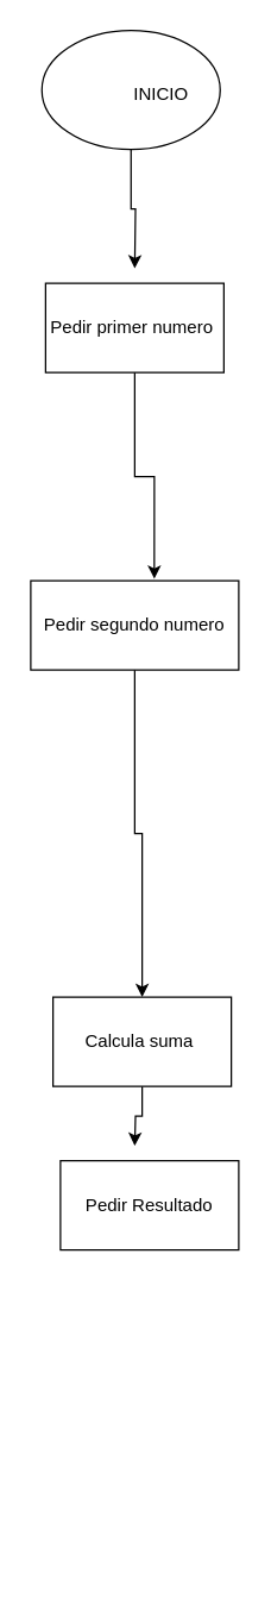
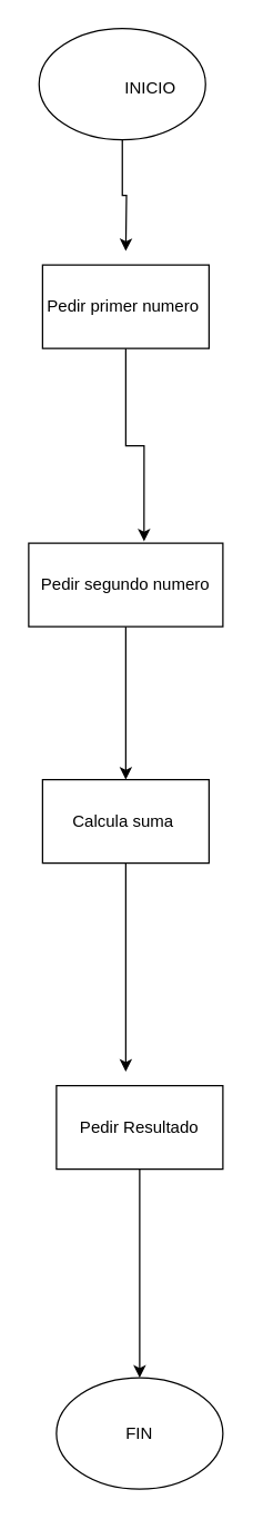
  <mxCell id="0" />
  <mxCell id="1" parent="0" />
  <mxCell id="2" style="edgeStyle=orthogonalEdgeStyle;rounded=0;orthogonalLoop=1;jettySize=auto;html=1;exitX=0.5;exitY=1;exitDx=0;exitDy=0;entryX=0.5;entryY=0;entryDx=0;entryDy=0;" edge="1" parent="1" source="3"><mxGeometry relative="1" as="geometry"><mxPoint x="90" y="180" as="targetPoint" /></mxGeometry></mxCell>
  <mxCell id="3" value="" style="ellipse;whiteSpace=wrap;html=1;" vertex="1" parent="1"><mxGeometry x="27.5" y="20" width="120" height="80" as="geometry" /></mxCell>
  <mxCell id="4" value="INICIO&lt;div&gt;&lt;br&gt;&lt;/div&gt;" style="text;html=1;align=center;verticalAlign=middle;whiteSpace=wrap;rounded=0;" vertex="1" parent="1"><mxGeometry x="77.5" y="55" width="60" height="30" as="geometry" /></mxCell>
  <mxCell id="5" value="Pedir primer numero&amp;nbsp;" style="rounded=0;whiteSpace=wrap;html=1;" vertex="1" parent="1"><mxGeometry x="30" y="190" width="120" height="60" as="geometry" /></mxCell>
  <mxCell id="6" style="edgeStyle=orthogonalEdgeStyle;rounded=0;orthogonalLoop=1;jettySize=auto;html=1;exitX=0.5;exitY=1;exitDx=0;exitDy=0;" edge="1" parent="1" source="7" target="9"><mxGeometry relative="1" as="geometry" /></mxCell>
  <mxCell id="7" value="Pedir segundo numero" style="rounded=0;whiteSpace=wrap;html=1;" vertex="1" parent="1"><mxGeometry x="20" y="390" width="140" height="60" as="geometry" /></mxCell>
  <mxCell id="8" style="edgeStyle=orthogonalEdgeStyle;rounded=0;orthogonalLoop=1;jettySize=auto;html=1;exitX=0.5;exitY=1;exitDx=0;exitDy=0;" edge="1" parent="1" source="9"><mxGeometry relative="1" as="geometry"><mxPoint x="90" y="770" as="targetPoint" /></mxGeometry></mxCell>
- <mxCell id="9" value="Calcula suma&amp;nbsp;" style="rounded=0;whiteSpace=wrap;html=1;" vertex="1" parent="1"><mxGeometry x="35" y="670" width="120" height="60" as="geometry" /></mxCell>
+ <mxCell id="9" value="Calcula suma&amp;nbsp;" style="rounded=0;whiteSpace=wrap;html=1;" vertex="1" parent="1"><mxGeometry x="30" y="560" width="120" height="60" as="geometry" /></mxCell>
+ <mxCell id="10" style="edgeStyle=orthogonalEdgeStyle;rounded=0;orthogonalLoop=1;jettySize=auto;html=1;exitX=0.5;exitY=1;exitDx=0;exitDy=0;entryX=0.5;entryY=0;entryDx=0;entryDy=0;" edge="1" parent="1" source="11" target="12"><mxGeometry relative="1" as="geometry" /></mxCell>
  <mxCell id="11" value="Pedir Resultado" style="rounded=0;whiteSpace=wrap;html=1;" vertex="1" parent="1"><mxGeometry x="40" y="780" width="120" height="60" as="geometry" /></mxCell>
+ <mxCell id="12" value="FIN" style="ellipse;whiteSpace=wrap;html=1;" vertex="1" parent="1"><mxGeometry x="40" y="990" width="120" height="80" as="geometry" /></mxCell>
  <mxCell id="13" style="edgeStyle=orthogonalEdgeStyle;rounded=0;orthogonalLoop=1;jettySize=auto;html=1;exitX=0.5;exitY=1;exitDx=0;exitDy=0;entryX=0.594;entryY=-0.022;entryDx=0;entryDy=0;entryPerimeter=0;" edge="1" parent="1" source="5" target="7"><mxGeometry relative="1" as="geometry" /></mxCell>
